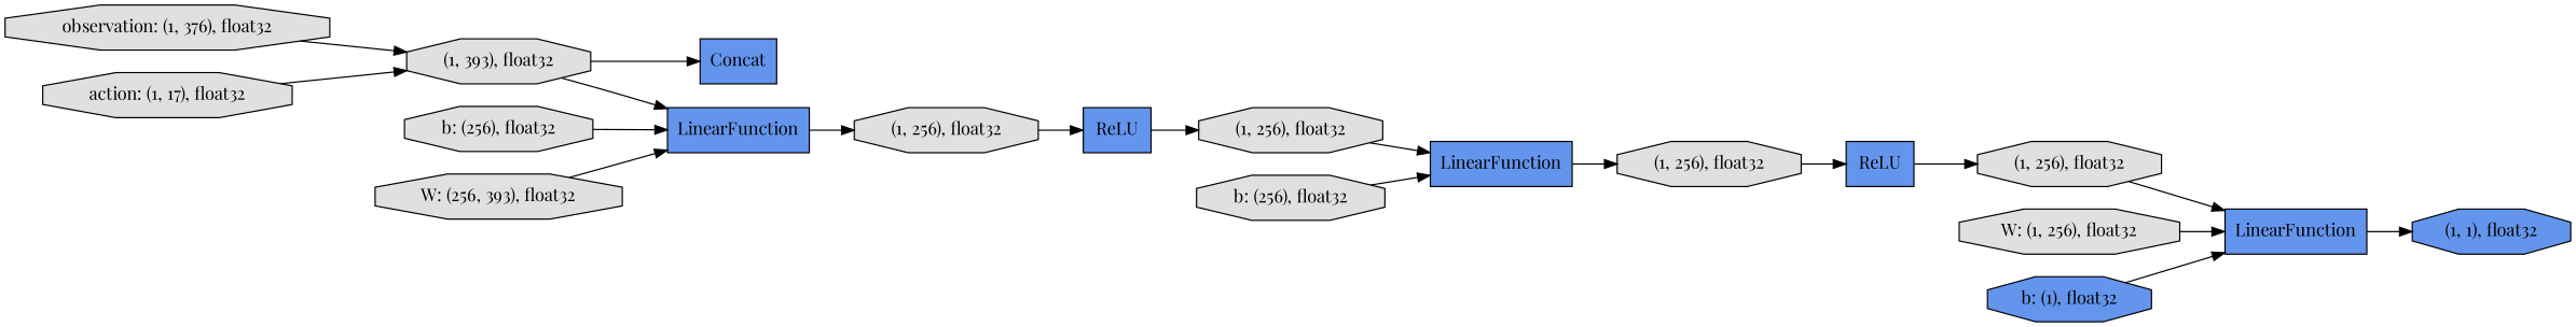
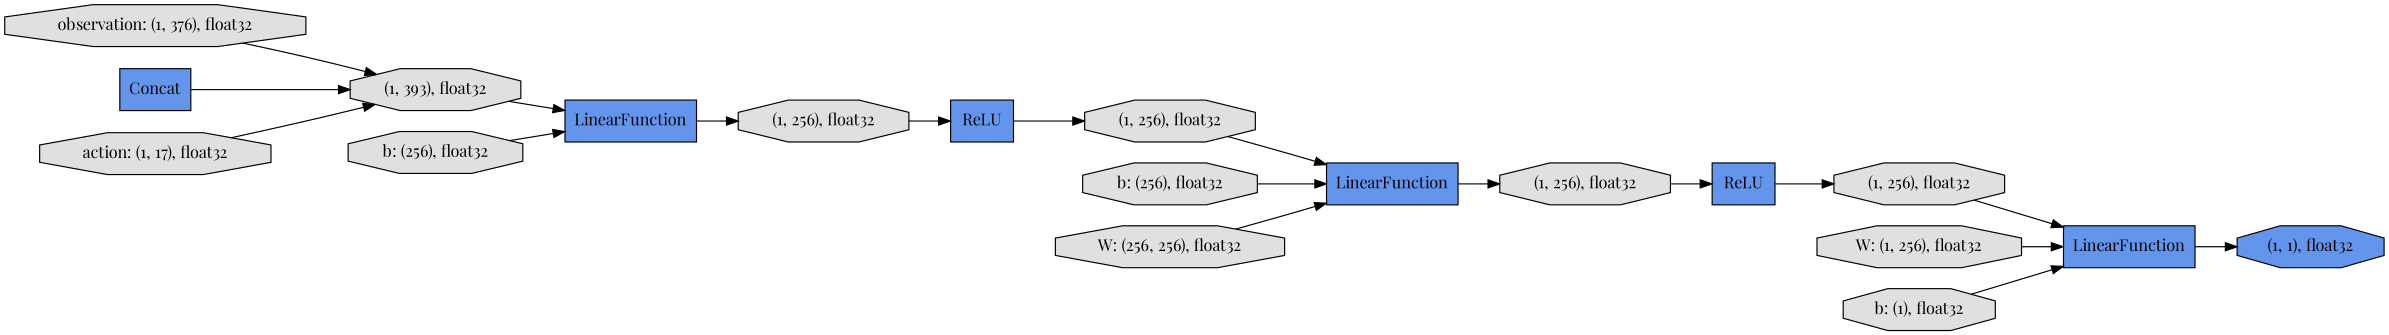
  digraph {
    fontname="Playfair Display"
    rankdir=LR
    node [fillcolor="#E0E0E0" fontname="Playfair Display" shape=octagon style=filled]
    edge [fontname="Playfair Display"]
    n1 [label="observation: (1, 376), float32"]
    n2 [label="(1, 393), float32"]
    n3 [fillcolor="#6495ED" label=Concat shape=record]
    n4 [label="(1, 256), float32"]
    n5 [fillcolor="#6495ED" label=LinearFunction shape=record]
    n6 [label="(1, 256), float32"]
    n7 [fillcolor="#6495ED" label=ReLU shape=record]
    n8 [label="(1, 256), float32"]
    n9 [fillcolor="#6495ED" label=LinearFunction shape=record]
    n10 [fillcolor="#6495ED" label="(1, 1), float32"]
    n11 [label="W: (1, 256), float32"]
    n12 [label="b: (256), float32"]
    n13 [fillcolor="#6495ED" label=LinearFunction shape=record]
    n14 [label="(1, 256), float32"]
    n15 [label="action: (1, 17), float32"]
    n16 [label="b: (256), float32"]
    n17 [fillcolor="#6495ED" label=ReLU shape=record]
-   n18 [fillcolor="#6495ED" label="b: (1), float32"]
-   n19 [label="W: (256, 393), float32"]
+   n18 [label="b: (1), float32"]
+   n20 [label="W: (256, 256), float32"]
    n1 -> n2
    n2 -> n13
-   n2 -> n3
+   n3 -> n2
    n4 -> n5
    n5 -> n6
    n6 -> n7
    n7 -> n8
    n8 -> n9
    n9 -> n10
    n11 -> n9
    n12 -> n13
    n13 -> n14
    n14 -> n17
    n15 -> n2
    n16 -> n5
    n17 -> n4
    n18 -> n9
-   n19 -> n13
+   n20 -> n5
  }
